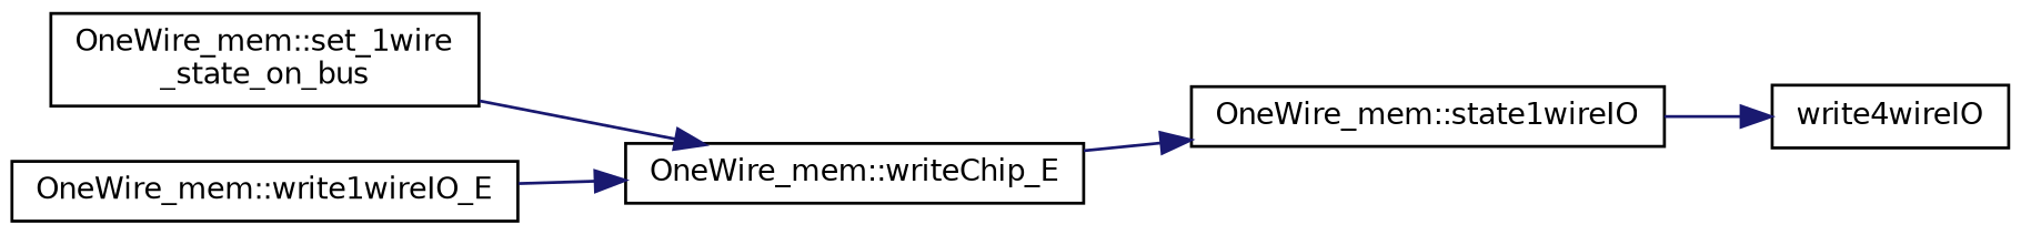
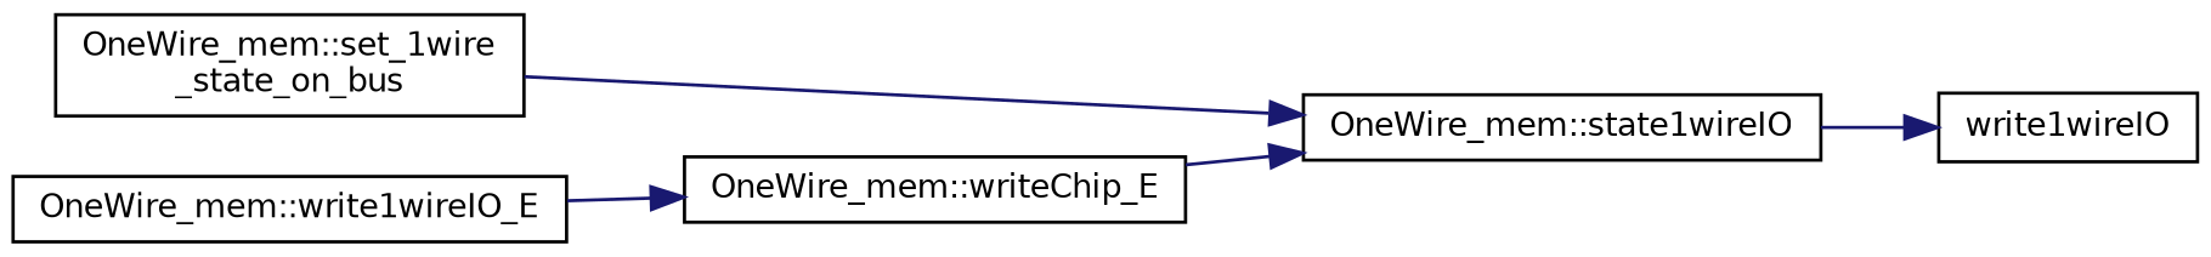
  digraph {
    rankdir=RL
    node [color=black fillcolor=white fontname=Helvetica fontsize=10 shape=record style=filled]
    edge [color=midnightblue dir=back fontname=Helvetica fontsize=10 labelfontname=Helvetica labelfontsize=10 style=solid]
-   n1 [height=0.2 label=write4wireIO width=0.4]
+   n1 [height=0.2 label=write1wireIO width=0.4]
    n2 [height=0.2 label="OneWire_mem::state1wireIO" width=0.4]
    n3 [height=0.2 label="OneWire_mem::set_1wire\l_state_on_bus" width=0.4]
    n4 [height=0.2 label="OneWire_mem::writeChip_E" width=0.4]
    n5 [height=0.2 label="OneWire_mem::write1wireIO_E" width=0.4]
    n1 -> n2
-   n4 -> n3
+   n2 -> n3
    n2 -> n4
    n4 -> n5
  }
